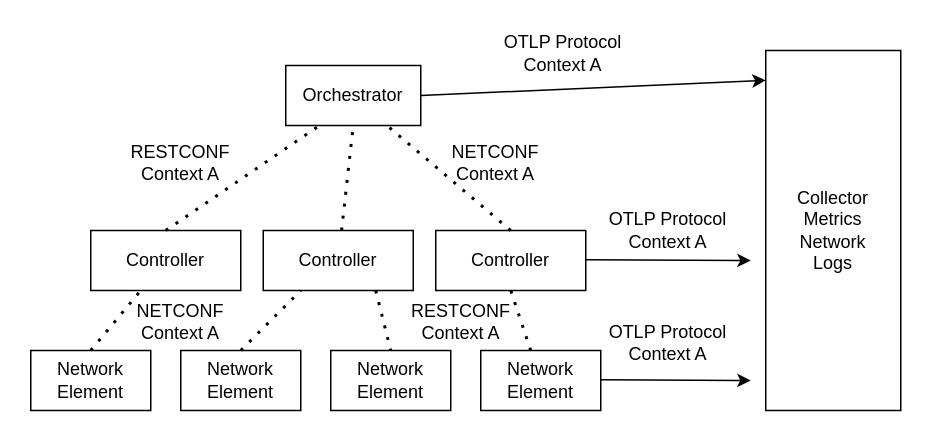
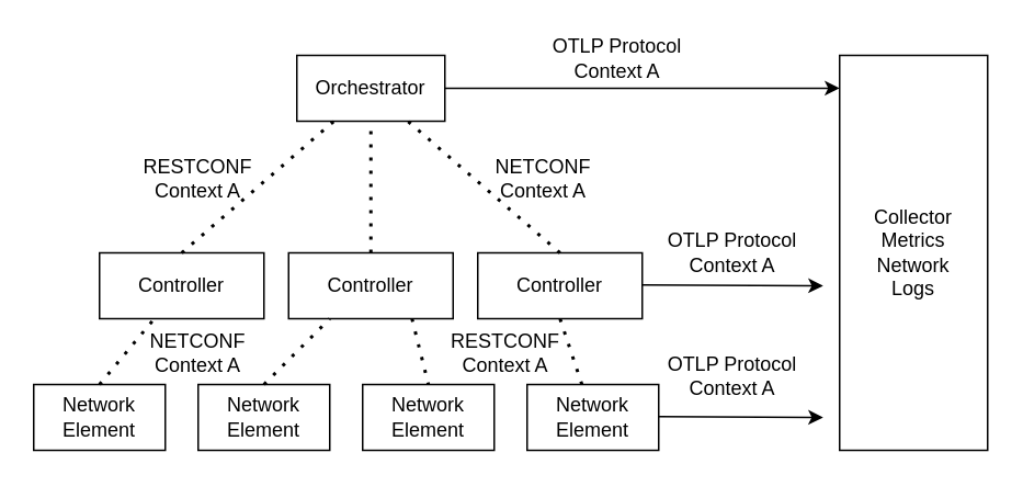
  <mxCell id="0" />
  <mxCell id="1" parent="0" />
- <mxCell id="2" value="Orchestrator" style="rounded=0;whiteSpace=wrap;html=1;" vertex="1" parent="1"><mxGeometry x="190" y="43" width="90" height="40" as="geometry" /></mxCell>
+ <mxCell id="2" value="Orchestrator" style="rounded=0;whiteSpace=wrap;html=1;" vertex="1" parent="1"><mxGeometry x="180" y="33" width="90" height="40" as="geometry" /></mxCell>
  <mxCell id="3" value="Controller" style="rounded=0;whiteSpace=wrap;html=1;" vertex="1" parent="1"><mxGeometry x="60" y="153" width="100" height="40" as="geometry" /></mxCell>
  <mxCell id="4" value="Controller" style="rounded=0;whiteSpace=wrap;html=1;" vertex="1" parent="1"><mxGeometry x="175" y="153" width="100" height="40" as="geometry" /></mxCell>
  <mxCell id="5" value="Controller" style="rounded=0;whiteSpace=wrap;html=1;" vertex="1" parent="1"><mxGeometry x="290" y="153" width="100" height="40" as="geometry" /></mxCell>
  <mxCell id="6" value="" style="endArrow=none;dashed=1;html=1;dashPattern=1 3;strokeWidth=2;rounded=0;entryX=0.25;entryY=1;entryDx=0;entryDy=0;" edge="1" parent="1" target="2"><mxGeometry width="50" height="50" relative="1" as="geometry"><mxPoint x="110" y="153" as="sourcePoint" /><mxPoint x="160" y="103" as="targetPoint" /></mxGeometry></mxCell>
  <mxCell id="7" value="" style="endArrow=none;dashed=1;html=1;dashPattern=1 3;strokeWidth=2;rounded=0;entryX=0.5;entryY=1;entryDx=0;entryDy=0;" edge="1" parent="1" source="4" target="2"><mxGeometry width="50" height="50" relative="1" as="geometry"><mxPoint x="120" y="163" as="sourcePoint" /><mxPoint x="212.5" y="83" as="targetPoint" /></mxGeometry></mxCell>
  <mxCell id="8" value="" style="endArrow=none;dashed=1;html=1;dashPattern=1 3;strokeWidth=2;rounded=0;entryX=0.75;entryY=1;entryDx=0;entryDy=0;exitX=0.5;exitY=0;exitDx=0;exitDy=0;" edge="1" parent="1" source="5" target="2"><mxGeometry width="50" height="50" relative="1" as="geometry"><mxPoint x="350" y="123" as="sourcePoint" /><mxPoint x="442.5" y="43" as="targetPoint" /></mxGeometry></mxCell>
  <mxCell id="9" value="&lt;div&gt;Network&lt;/div&gt;&lt;div&gt;Element&lt;br&gt;&lt;/div&gt;" style="rounded=0;whiteSpace=wrap;html=1;" vertex="1" parent="1"><mxGeometry x="20" y="233" width="80" height="40" as="geometry" /></mxCell>
  <mxCell id="10" value="&lt;div&gt;Network&lt;/div&gt;&lt;div&gt;Element&lt;br&gt;&lt;/div&gt;" style="rounded=0;whiteSpace=wrap;html=1;" vertex="1" parent="1"><mxGeometry x="120" y="233" width="80" height="40" as="geometry" /></mxCell>
  <mxCell id="11" value="&lt;div&gt;Network&lt;/div&gt;&lt;div&gt;Element&lt;br&gt;&lt;/div&gt;" style="rounded=0;whiteSpace=wrap;html=1;" vertex="1" parent="1"><mxGeometry x="220" y="233" width="80" height="40" as="geometry" /></mxCell>
  <mxCell id="12" value="&lt;div&gt;Network&lt;/div&gt;&lt;div&gt;Element&lt;br&gt;&lt;/div&gt;" style="rounded=0;whiteSpace=wrap;html=1;" vertex="1" parent="1"><mxGeometry x="320" y="233" width="80" height="40" as="geometry" /></mxCell>
  <mxCell id="13" value="" style="endArrow=none;dashed=1;html=1;dashPattern=1 3;strokeWidth=2;rounded=0;exitX=0.5;exitY=0;exitDx=0;exitDy=0;" edge="1" parent="1" source="9" target="3"><mxGeometry width="50" height="50" relative="1" as="geometry"><mxPoint x="120" y="163" as="sourcePoint" /><mxPoint x="212.5" y="83" as="targetPoint" /></mxGeometry></mxCell>
  <mxCell id="14" value="" style="endArrow=none;dashed=1;html=1;dashPattern=1 3;strokeWidth=2;rounded=0;exitX=0.5;exitY=0;exitDx=0;exitDy=0;entryX=0.25;entryY=1;entryDx=0;entryDy=0;" edge="1" parent="1" source="10" target="4"><mxGeometry width="50" height="50" relative="1" as="geometry"><mxPoint x="70" y="243" as="sourcePoint" /><mxPoint x="103.333" y="203" as="targetPoint" /></mxGeometry></mxCell>
  <mxCell id="15" value="" style="endArrow=none;dashed=1;html=1;dashPattern=1 3;strokeWidth=2;rounded=0;exitX=0.75;exitY=1;exitDx=0;exitDy=0;entryX=0.5;entryY=0;entryDx=0;entryDy=0;" edge="1" parent="1" source="4" target="11"><mxGeometry width="50" height="50" relative="1" as="geometry"><mxPoint x="80" y="253" as="sourcePoint" /><mxPoint x="370" y="333" as="targetPoint" /></mxGeometry></mxCell>
  <mxCell id="16" value="" style="endArrow=none;dashed=1;html=1;dashPattern=1 3;strokeWidth=2;rounded=0;entryX=0.5;entryY=1;entryDx=0;entryDy=0;" edge="1" parent="1" source="12" target="5"><mxGeometry width="50" height="50" relative="1" as="geometry"><mxPoint x="90" y="263" as="sourcePoint" /><mxPoint x="123.333" y="223" as="targetPoint" /></mxGeometry></mxCell>
  <mxCell id="17" value="&lt;div&gt;Collector&lt;/div&gt;&lt;div&gt;Metrics&lt;/div&gt;&lt;div&gt;Network&lt;/div&gt;&lt;div&gt;Logs&lt;br&gt;&lt;/div&gt;" style="rounded=0;whiteSpace=wrap;html=1;" vertex="1" parent="1"><mxGeometry x="510" y="33" width="90" height="240" as="geometry" /></mxCell>
  <mxCell id="18" value="" style="endArrow=classic;html=1;rounded=0;entryX=0;entryY=0.083;entryDx=0;entryDy=0;entryPerimeter=0;exitX=1;exitY=0.5;exitDx=0;exitDy=0;" edge="1" parent="1" source="2" target="17"><mxGeometry width="50" height="50" relative="1" as="geometry"><mxPoint x="380" y="373" as="sourcePoint" /><mxPoint x="430" y="323" as="targetPoint" /></mxGeometry></mxCell>
  <mxCell id="19" value="" style="endArrow=classic;html=1;rounded=0;exitX=1;exitY=0.5;exitDx=0;exitDy=0;" edge="1" parent="1"><mxGeometry width="50" height="50" relative="1" as="geometry"><mxPoint x="390" y="172.58" as="sourcePoint" /><mxPoint x="500" y="173" as="targetPoint" /></mxGeometry></mxCell>
  <mxCell id="20" value="" style="endArrow=classic;html=1;rounded=0;exitX=1;exitY=0.5;exitDx=0;exitDy=0;" edge="1" parent="1"><mxGeometry width="50" height="50" relative="1" as="geometry"><mxPoint x="400" y="252.5" as="sourcePoint" /><mxPoint x="500" y="253" as="targetPoint" /></mxGeometry></mxCell>
  <mxCell id="21" value="&lt;div&gt;RESTCONF&lt;/div&gt;&lt;div&gt;Context A&lt;br&gt;&lt;/div&gt;" style="text;html=1;strokeColor=none;fillColor=none;align=center;verticalAlign=middle;whiteSpace=wrap;rounded=0;" vertex="1" parent="1"><mxGeometry x="90" y="93" width="60" height="30" as="geometry" /></mxCell>
  <mxCell id="22" value="&lt;div&gt;NETCONF&lt;br&gt;&lt;/div&gt;&lt;div&gt;Context A&lt;br&gt;&lt;/div&gt;" style="text;html=1;strokeColor=none;fillColor=none;align=center;verticalAlign=middle;whiteSpace=wrap;rounded=0;" vertex="1" parent="1"><mxGeometry x="300" y="93" width="60" height="30" as="geometry" /></mxCell>
  <mxCell id="23" value="&lt;div&gt;RESTCONF&lt;/div&gt;&lt;div&gt;Context A&lt;br&gt;&lt;/div&gt;" style="text;html=1;strokeColor=none;fillColor=none;align=center;verticalAlign=middle;whiteSpace=wrap;rounded=0;" vertex="1" parent="1"><mxGeometry x="242" y="199" width="130" height="30" as="geometry" /></mxCell>
  <mxCell id="24" value="&lt;div&gt;NETCONF&lt;/div&gt;&lt;div&gt;Context A&lt;br&gt;&lt;/div&gt;" style="text;html=1;strokeColor=none;fillColor=none;align=center;verticalAlign=middle;whiteSpace=wrap;rounded=0;" vertex="1" parent="1"><mxGeometry x="55" y="199" width="130" height="30" as="geometry" /></mxCell>
  <mxCell id="25" value="&lt;div&gt;OTLP Protocol&lt;br&gt;&lt;/div&gt;&lt;div&gt;Context A&lt;br&gt;&lt;/div&gt;" style="text;html=1;strokeColor=none;fillColor=none;align=center;verticalAlign=middle;whiteSpace=wrap;rounded=0;" vertex="1" parent="1"><mxGeometry x="380" y="138" width="130" height="30" as="geometry" /></mxCell>
  <mxCell id="26" value="&lt;div&gt;OTLP Protocol&lt;br&gt;&lt;/div&gt;&lt;div&gt;Context A&lt;br&gt;&lt;/div&gt;" style="text;html=1;strokeColor=none;fillColor=none;align=center;verticalAlign=middle;whiteSpace=wrap;rounded=0;" vertex="1" parent="1"><mxGeometry x="310" y="20" width="130" height="30" as="geometry" /></mxCell>
  <mxCell id="27" value="&lt;div&gt;OTLP Protocol&lt;br&gt;&lt;/div&gt;&lt;div&gt;Context A&lt;br&gt;&lt;/div&gt;" style="text;html=1;strokeColor=none;fillColor=none;align=center;verticalAlign=middle;whiteSpace=wrap;rounded=0;" vertex="1" parent="1"><mxGeometry x="380" y="213" width="130" height="30" as="geometry" /></mxCell>
